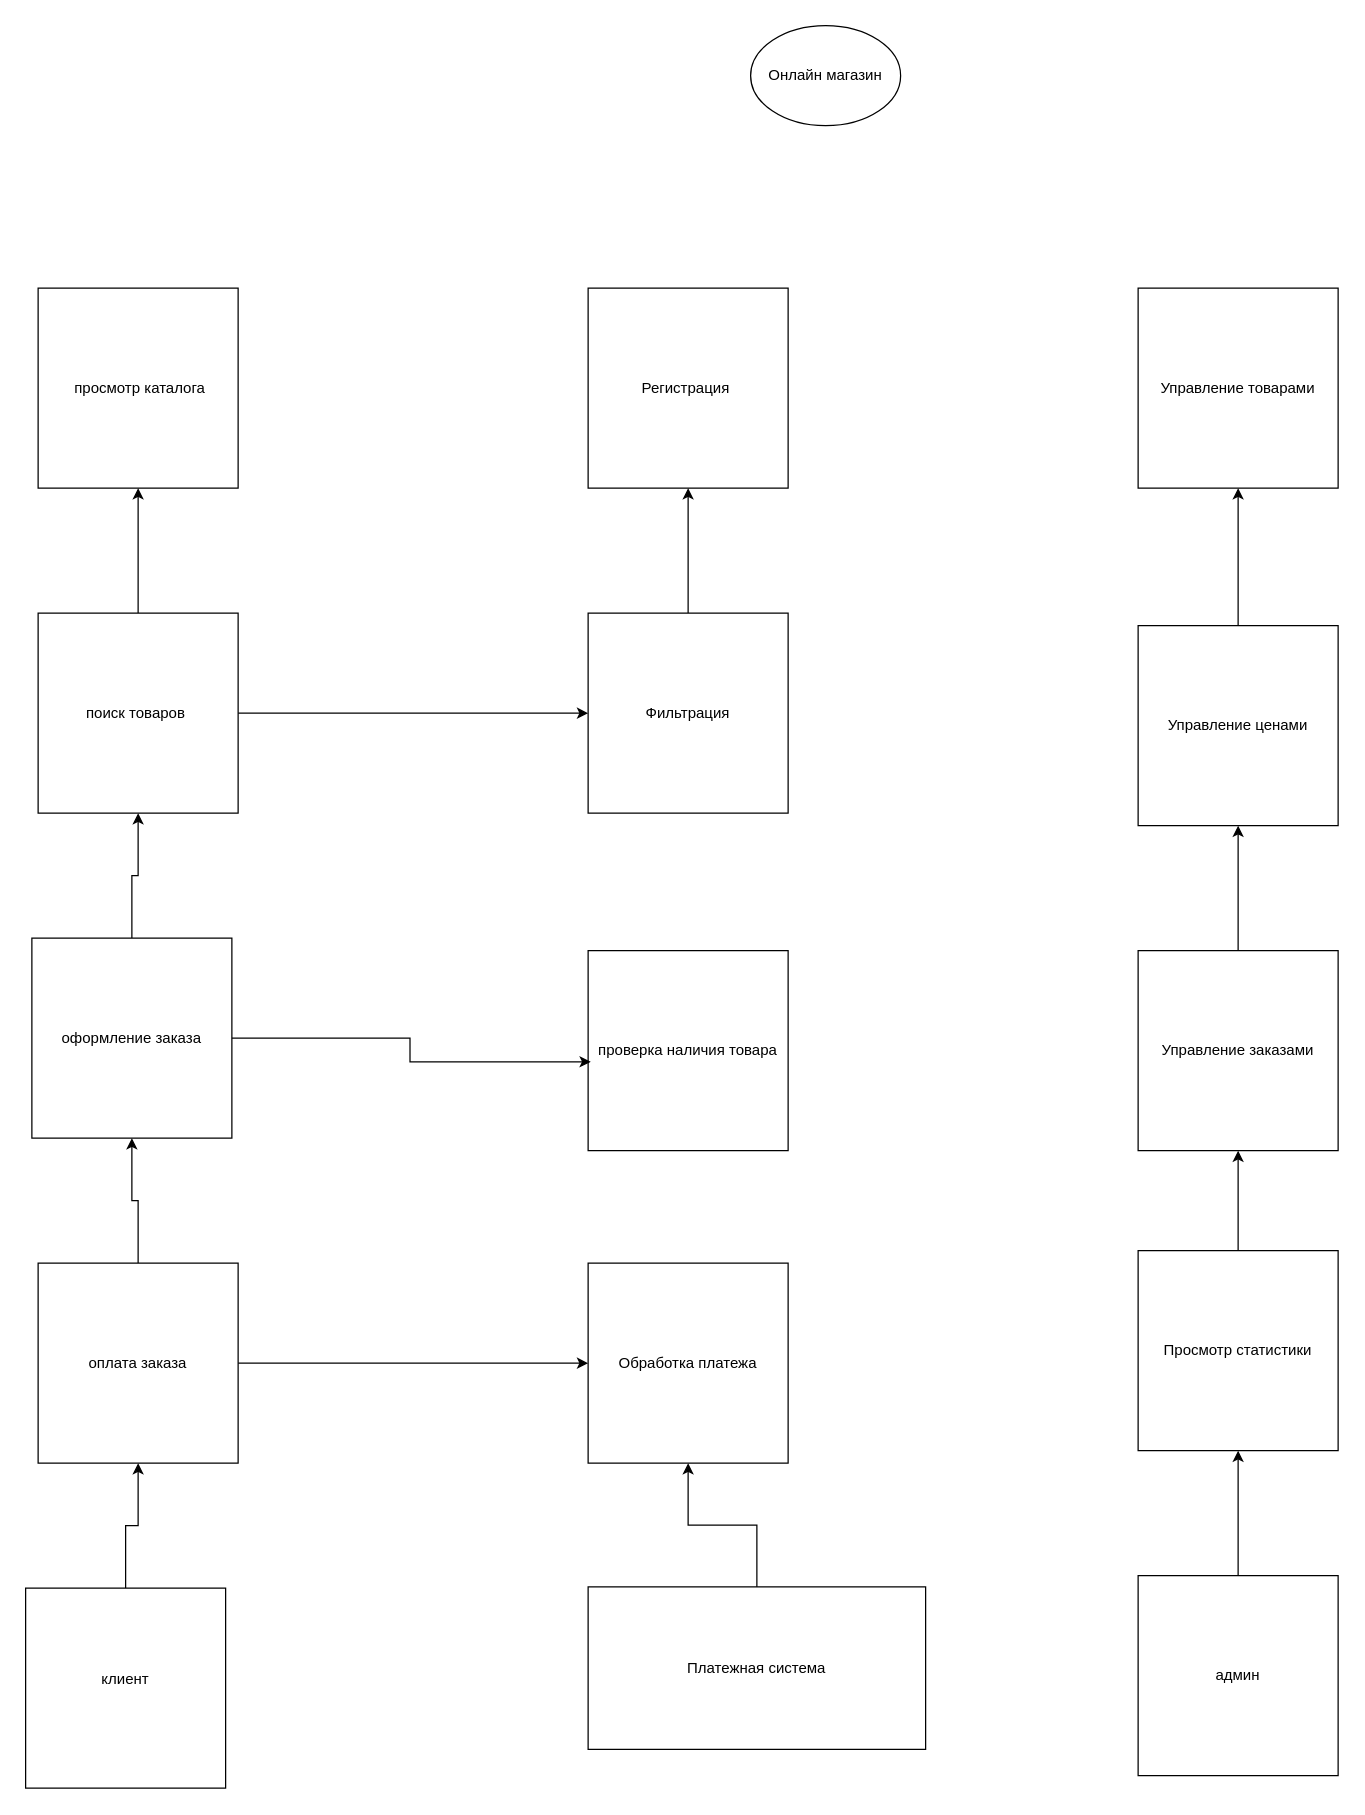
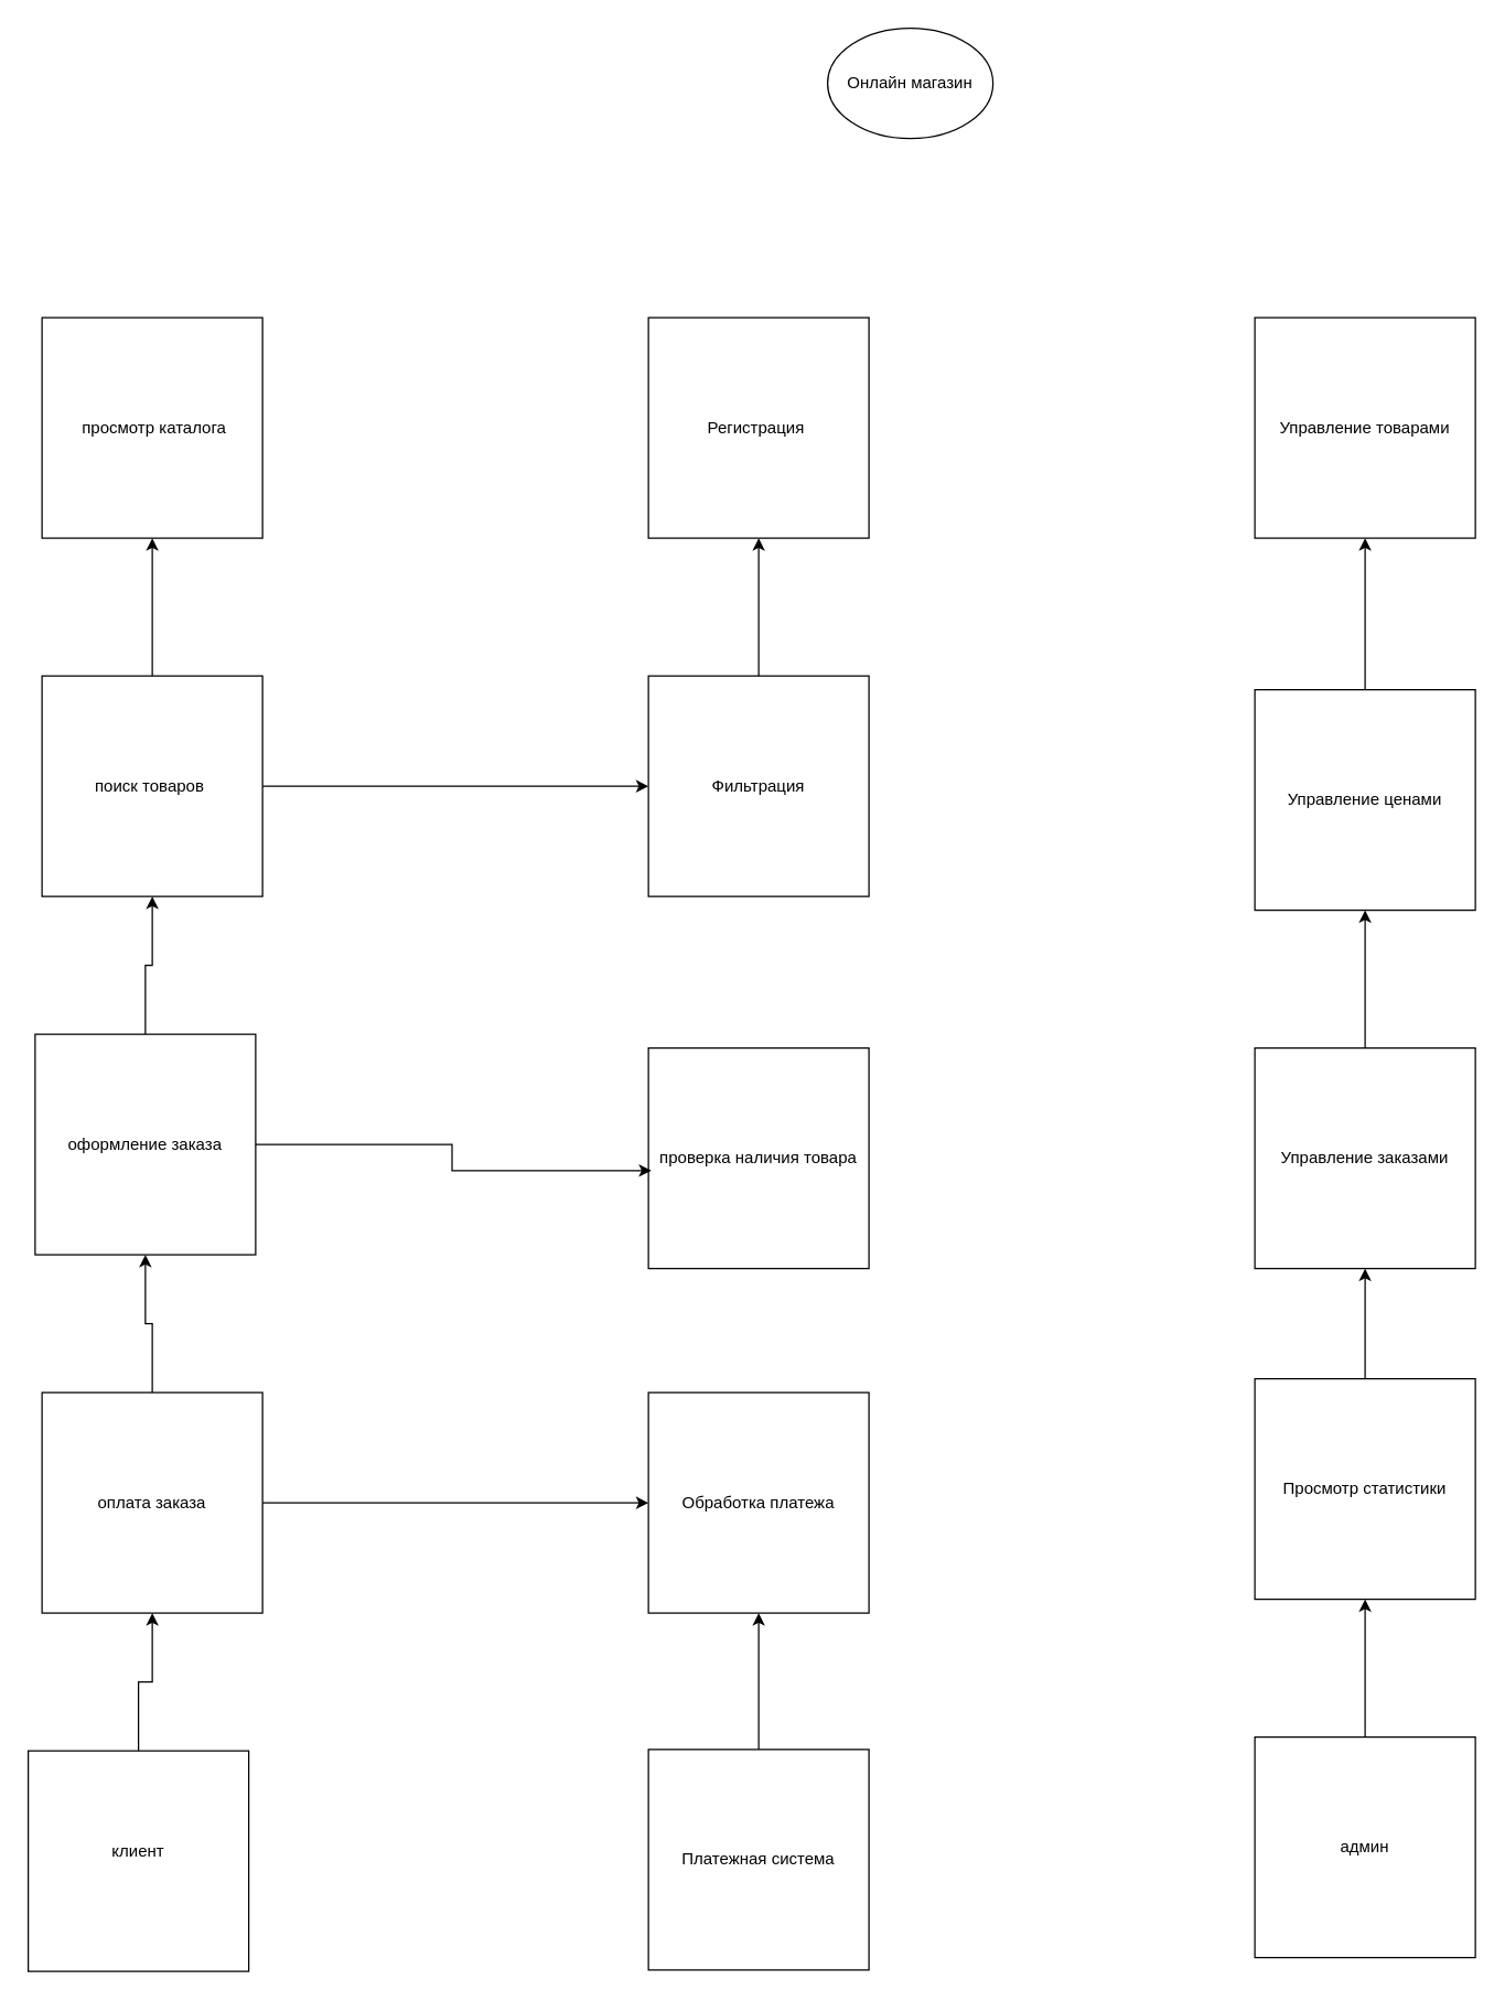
  <mxCell id="0" />
  <mxCell id="1" parent="0" />
  <mxCell id="2" value="&amp;nbsp;просмотр каталога" style="whiteSpace=wrap;html=1;aspect=fixed;" vertex="1" parent="1"><mxGeometry x="30" y="230" width="160" height="160" as="geometry" /></mxCell>
  <mxCell id="3" value="Регистрация&amp;nbsp;" style="whiteSpace=wrap;html=1;aspect=fixed;" vertex="1" parent="1"><mxGeometry x="470" y="230" width="160" height="160" as="geometry" /></mxCell>
  <mxCell id="4" style="edgeStyle=orthogonalEdgeStyle;rounded=0;orthogonalLoop=1;jettySize=auto;html=1;exitX=1;exitY=0.5;exitDx=0;exitDy=0;" edge="1" parent="1" source="6" target="8"><mxGeometry relative="1" as="geometry" /></mxCell>
  <mxCell id="5" style="edgeStyle=orthogonalEdgeStyle;rounded=0;orthogonalLoop=1;jettySize=auto;html=1;exitX=0.5;exitY=0;exitDx=0;exitDy=0;entryX=0.5;entryY=1;entryDx=0;entryDy=0;" edge="1" parent="1" source="6" target="2"><mxGeometry relative="1" as="geometry" /></mxCell>
  <mxCell id="6" value="поиск товаров&amp;nbsp;&lt;span style=&quot;color: rgba(0, 0, 0, 0); font-family: monospace; font-size: 0px; text-align: start; text-wrap-mode: nowrap;&quot;&gt;%3CmxGraphModel%3E%3Croot%3E%3CmxCell%20id%3D%220%22%2F%3E%3CmxCell%20id%3D%221%22%20parent%3D%220%22%2F%3E%3CmxCell%20id%3D%222%22%20value%3D%22%26amp%3Bnbsp%3B%D0%BF%D1%80%D0%BE%D1%81%D0%BC%D0%BE%D1%82%D1%80%20%D0%BA%D0%B0%D1%82%D0%B0%D0%BB%D0%BE%D0%B3%D0%B0%22%20style%3D%22whiteSpace%3Dwrap%3Bhtml%3D1%3Baspect%3Dfixed%3B%22%20vertex%3D%221%22%20parent%3D%221%22%3E%3CmxGeometry%20x%3D%2260%22%20y%3D%22130%22%20width%3D%22160%22%20height%3D%22160%22%20as%3D%22geometry%22%2F%3E%3C%2FmxCell%3E%3C%2Froot%3E%3C%2FmxGraphModel%3E&lt;/span&gt;" style="whiteSpace=wrap;html=1;aspect=fixed;" vertex="1" parent="1"><mxGeometry x="30" y="490" width="160" height="160" as="geometry" /></mxCell>
  <mxCell id="7" style="edgeStyle=orthogonalEdgeStyle;rounded=0;orthogonalLoop=1;jettySize=auto;html=1;exitX=0.5;exitY=0;exitDx=0;exitDy=0;entryX=0.5;entryY=1;entryDx=0;entryDy=0;" edge="1" parent="1" source="8" target="3"><mxGeometry relative="1" as="geometry" /></mxCell>
  <mxCell id="8" value="Фильтрация" style="whiteSpace=wrap;html=1;aspect=fixed;" vertex="1" parent="1"><mxGeometry x="470" y="490" width="160" height="160" as="geometry" /></mxCell>
  <mxCell id="9" style="edgeStyle=orthogonalEdgeStyle;rounded=0;orthogonalLoop=1;jettySize=auto;html=1;exitX=0.5;exitY=0;exitDx=0;exitDy=0;entryX=0.5;entryY=1;entryDx=0;entryDy=0;" edge="1" parent="1" source="10" target="6"><mxGeometry relative="1" as="geometry" /></mxCell>
  <mxCell id="10" value="оформление заказа" style="whiteSpace=wrap;html=1;aspect=fixed;" vertex="1" parent="1"><mxGeometry x="25" y="750" width="160" height="160" as="geometry" /></mxCell>
  <mxCell id="11" value="проверка наличия товара" style="whiteSpace=wrap;html=1;aspect=fixed;" vertex="1" parent="1"><mxGeometry x="470" y="760" width="160" height="160" as="geometry" /></mxCell>
  <mxCell id="12" style="edgeStyle=orthogonalEdgeStyle;rounded=0;orthogonalLoop=1;jettySize=auto;html=1;exitX=0.5;exitY=0;exitDx=0;exitDy=0;" edge="1" parent="1" source="14" target="10"><mxGeometry relative="1" as="geometry" /></mxCell>
  <mxCell id="13" style="edgeStyle=orthogonalEdgeStyle;rounded=0;orthogonalLoop=1;jettySize=auto;html=1;exitX=1;exitY=0.5;exitDx=0;exitDy=0;entryX=0;entryY=0.5;entryDx=0;entryDy=0;" edge="1" parent="1" source="14" target="28"><mxGeometry relative="1" as="geometry" /></mxCell>
  <mxCell id="14" value="оплата заказа" style="whiteSpace=wrap;html=1;aspect=fixed;" vertex="1" parent="1"><mxGeometry x="30" y="1010" width="160" height="160" as="geometry" /></mxCell>
  <mxCell id="15" style="edgeStyle=orthogonalEdgeStyle;rounded=0;orthogonalLoop=1;jettySize=auto;html=1;exitX=0.5;exitY=0;exitDx=0;exitDy=0;entryX=0.5;entryY=1;entryDx=0;entryDy=0;" edge="1" parent="1" source="16" target="14"><mxGeometry relative="1" as="geometry" /></mxCell>
  <mxCell id="16" value="клиент&lt;div&gt;&lt;br&gt;&lt;/div&gt;" style="whiteSpace=wrap;html=1;aspect=fixed;" vertex="1" parent="1"><mxGeometry x="20" y="1270" width="160" height="160" as="geometry" /></mxCell>
  <mxCell id="17" style="edgeStyle=orthogonalEdgeStyle;rounded=0;orthogonalLoop=1;jettySize=auto;html=1;exitX=1;exitY=0.5;exitDx=0;exitDy=0;entryX=0.013;entryY=0.556;entryDx=0;entryDy=0;entryPerimeter=0;" edge="1" parent="1" source="10" target="11"><mxGeometry relative="1" as="geometry" /></mxCell>
  <mxCell id="18" value="Онлайн магазин" style="ellipse;whiteSpace=wrap;html=1;" vertex="1" parent="1"><mxGeometry x="600" y="20" width="120" height="80" as="geometry" /></mxCell>
  <mxCell id="19" style="edgeStyle=orthogonalEdgeStyle;rounded=0;orthogonalLoop=1;jettySize=auto;html=1;exitX=0.5;exitY=0;exitDx=0;exitDy=0;entryX=0.5;entryY=1;entryDx=0;entryDy=0;" edge="1" parent="1" source="20" target="22"><mxGeometry relative="1" as="geometry" /></mxCell>
  <mxCell id="20" value="&lt;div&gt;админ&lt;/div&gt;" style="whiteSpace=wrap;html=1;aspect=fixed;" vertex="1" parent="1"><mxGeometry x="910" y="1260" width="160" height="160" as="geometry" /></mxCell>
  <mxCell id="21" style="edgeStyle=orthogonalEdgeStyle;rounded=0;orthogonalLoop=1;jettySize=auto;html=1;exitX=0.5;exitY=0;exitDx=0;exitDy=0;entryX=0.5;entryY=1;entryDx=0;entryDy=0;" edge="1" parent="1" source="22" target="26"><mxGeometry relative="1" as="geometry" /></mxCell>
  <mxCell id="22" value="Просмотр статистики" style="whiteSpace=wrap;html=1;aspect=fixed;" vertex="1" parent="1"><mxGeometry x="910" y="1000" width="160" height="160" as="geometry" /></mxCell>
  <mxCell id="23" style="edgeStyle=orthogonalEdgeStyle;rounded=0;orthogonalLoop=1;jettySize=auto;html=1;exitX=0.5;exitY=0;exitDx=0;exitDy=0;entryX=0.5;entryY=1;entryDx=0;entryDy=0;" edge="1" parent="1" source="24" target="27"><mxGeometry relative="1" as="geometry" /></mxCell>
  <mxCell id="24" value="Управление ценами" style="whiteSpace=wrap;html=1;aspect=fixed;" vertex="1" parent="1"><mxGeometry x="910" y="500" width="160" height="160" as="geometry" /></mxCell>
  <mxCell id="25" style="edgeStyle=orthogonalEdgeStyle;rounded=0;orthogonalLoop=1;jettySize=auto;html=1;exitX=0.5;exitY=0;exitDx=0;exitDy=0;entryX=0.5;entryY=1;entryDx=0;entryDy=0;" edge="1" parent="1" source="26" target="24"><mxGeometry relative="1" as="geometry" /></mxCell>
  <mxCell id="26" value="Управление заказами" style="whiteSpace=wrap;html=1;aspect=fixed;" vertex="1" parent="1"><mxGeometry x="910" y="760" width="160" height="160" as="geometry" /></mxCell>
  <mxCell id="27" value="Управление товарами" style="whiteSpace=wrap;html=1;aspect=fixed;" vertex="1" parent="1"><mxGeometry x="910" y="230" width="160" height="160" as="geometry" /></mxCell>
  <mxCell id="28" value="Обработка платежа" style="whiteSpace=wrap;html=1;aspect=fixed;" vertex="1" parent="1"><mxGeometry x="470" y="1010" width="160" height="160" as="geometry" /></mxCell>
  <mxCell id="29" style="edgeStyle=orthogonalEdgeStyle;rounded=0;orthogonalLoop=1;jettySize=auto;html=1;exitX=0.5;exitY=0;exitDx=0;exitDy=0;entryX=0.5;entryY=1;entryDx=0;entryDy=0;" edge="1" parent="1" source="30" target="28"><mxGeometry relative="1" as="geometry" /></mxCell>
- <mxCell id="30" value="Платежная система" style="whiteSpace=wrap;html=1;aspect=fixed;" vertex="1" parent="1"><mxGeometry x="470" y="1269" width="270" height="130" as="geometry" /></mxCell>
+ <mxCell id="30" value="Платежная система" style="whiteSpace=wrap;html=1;aspect=fixed;" vertex="1" parent="1"><mxGeometry x="470" y="1269" width="160" height="160" as="geometry" /></mxCell>
